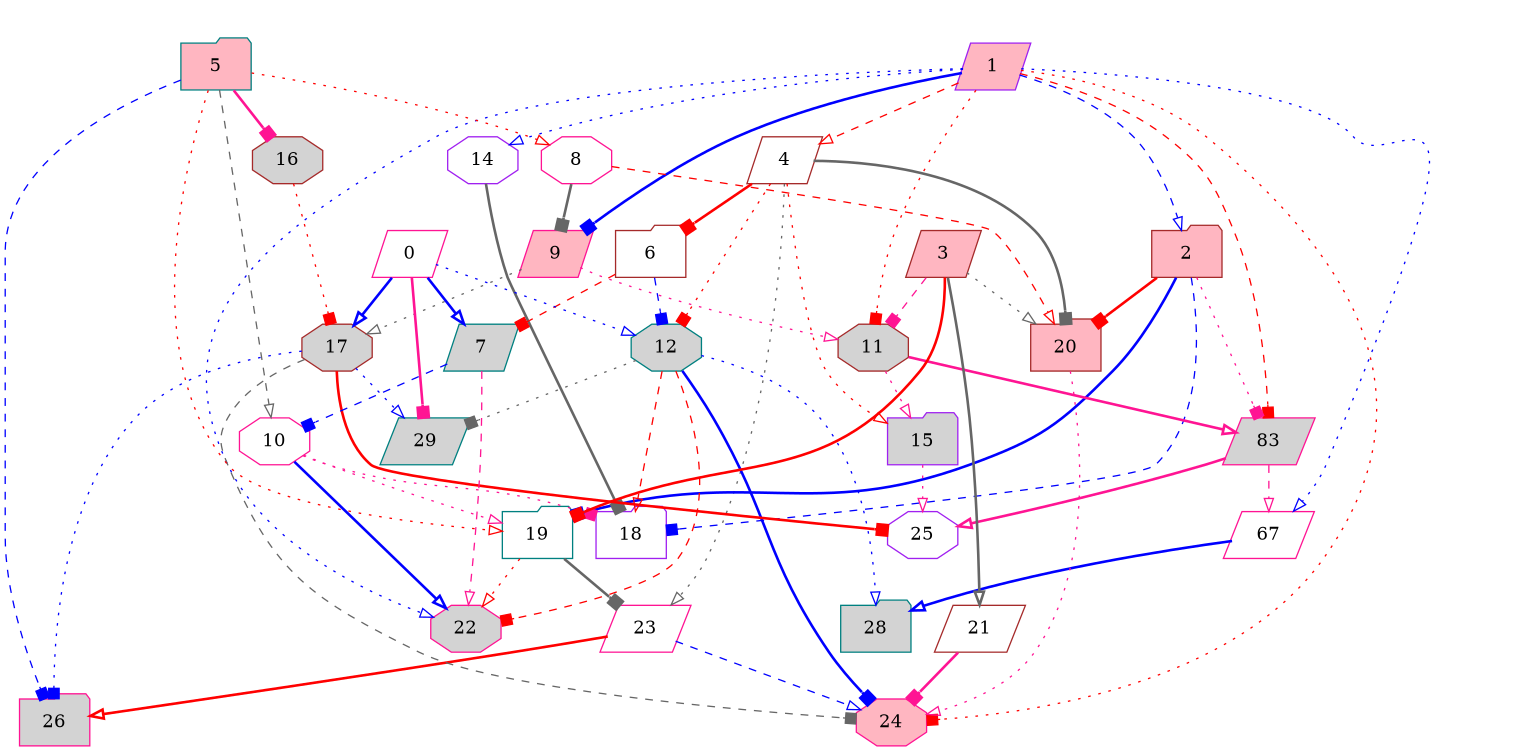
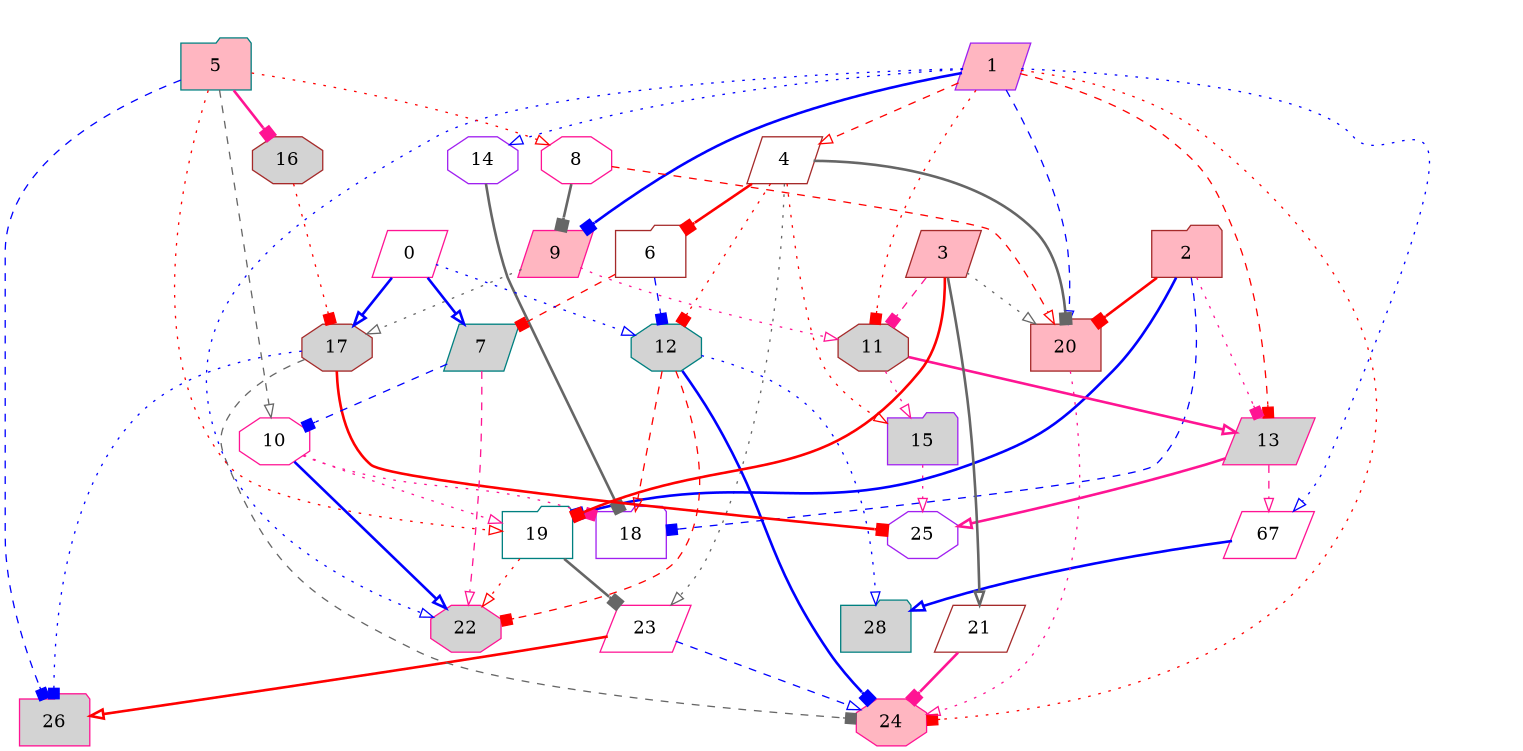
  digraph {
    "Duplicate states"=0
    GraphType=Random
    "Max states in OPEN"=0
    Modes="120000ms; topo-ordered tasks, ; Pruning: task equivalence, fixed order ready list, ; F-value: ; Optimisation: best schedule length (SL) optimisation on equal, "
    NumberOfTasks=30
    "Pruned using list schedule length"=4369061
    "States removed from OPEN"=0
    TargetSystem="Homogeneous-2"
    "Time to schedule (ms)"=8516
    "Total idle time"=5
    "Total schedule length"=98
    "Total sequential time"=190
    "Total states created"=18781035
    node ["Finish time"=17 Processor=0 "Start time"=0 Weight=6 color=deeppink fillcolor=white shape=parallelogram style=filled]
    edge [Weight=23 arrowhead=onormal color=blue style=dotted]
    1 ["Finish time"=10 Weight=10 color=purple fillcolor=lightpink]
    4 ["Finish time"=27 "Start time"=21 color=brown]
    9 ["Finish time"=53 Processor=1 "Start time"=45 Weight=8 fillcolor=lightpink]
    2 ["Finish time"=21 "Start time"=17 Weight=4 color=brown fillcolor=lightpink shape=folder]
    11 ["Finish time"=58 Processor=1 "Start time"=53 Weight=5 color=brown fillcolor=lightgrey shape=octagon]
-   13 ["Finish time"=67 Processor=1 "Start time"=62 Weight=5 fillcolor=lightgrey label=83]
+   13 ["Finish time"=67 Processor=1 "Start time"=62 Weight=5 fillcolor=lightgrey]
    n7 ["Finish time"=89 Processor=1 "Start time"=87 Weight=2 label=67]
    14 ["Finish time"=45 Processor=1 "Start time"=37 Weight=8 color=purple shape=octagon]
    24 ["Finish time"=91 "Start time"=82 Weight=9 fillcolor=lightpink shape=octagon]
    22 ["Finish time"=72 "Start time"=66 fillcolor=lightgrey shape=octagon]
    6 ["Finish time"=34 "Start time"=27 Weight=7 color=brown shape=folder]
    12 ["Finish time"=36 "Start time"=34 Weight=2 color=teal fillcolor=lightgrey shape=octagon]
    23 ["Finish time"=82 "Start time"=72 Weight=10]
    20 ["Finish time"=54 "Start time"=45 Weight=9 color=brown fillcolor=lightpink shape=folder]
    15 ["Finish time"=75 Processor=1 "Start time"=67 Weight=8 color=purple fillcolor=lightgrey shape=folder]
    17 ["Finish time"=62 Processor=1 "Start time"=58 Weight=4 color=brown fillcolor=lightgrey shape=octagon]
    18 ["Finish time"=81 Processor=1 "Start time"=75 color=purple shape=folder]
    19 ["Finish time"=66 "Start time"=57 Weight=9 color=teal shape=folder]
    25 ["Finish time"=94 "Start time"=91 Weight=3 color=purple shape=octagon]
    28 ["Finish time"=98 Processor=1 "Start time"=89 Weight=9 color=teal fillcolor=lightgrey shape=folder]
    7 ["Finish time"=44 "Start time"=36 Weight=8 color=teal fillcolor=lightgrey]
-   29 ["Finish time"=87 Processor=1 "Start time"=81 color=teal fillcolor=lightgrey]
    26 ["Finish time"=97 "Start time"=94 Weight=3 fillcolor=lightgrey shape=folder]
    5 [Processor=1 "Start time"=12 Weight=5 color=teal fillcolor=lightpink shape=folder]
    8 ["Finish time"=33 Processor=1 "Start time"=23 Weight=10 shape=octagon]
    16 ["Finish time"=23 Processor=1 "Start time"=17 color=brown fillcolor=lightgrey shape=octagon]
    10 ["Finish time"=57 "Start time"=54 Weight=3 shape=octagon]
    0 ["Start time"=10 Weight=7]
    3 ["Finish time"=8 Processor=1 Weight=8 color=brown fillcolor=lightpink]
    21 ["Finish time"=12 Processor=1 "Start time"=8 Weight=4 color=brown]
    1 -> 4 [Weight=27 color=red style=dashed]
    1 -> 9 [arrowhead=box style=bold]
-   1 -> 2 [Weight=46 style=dashed]
+   1 -> 20 [Weight=46 style=dashed]
    1 -> 11 [Weight=37 arrowhead=box color=red]
    1 -> 13 [Weight=46 arrowhead=box color=red style=dashed]
    1 -> n7
    1 -> 14 [Weight=27]
    1 -> 24 [Weight=27 arrowhead=box color=red]
    1 -> 22 [Weight=9]
    4 -> 6 [Weight=41 arrowhead=box color=red style=bold]
    4 -> 12 [arrowhead=box color=red]
    4 -> 23 [Weight=41 color=gray40]
    4 -> 20 [Weight=14 arrowhead=box color=gray40 style=bold]
    4 -> 15 [Weight=9 color=red]
    9 -> 11 [Weight=37 color=deeppink]
    9 -> 17 [Weight=37 color=gray40]
    2 -> 13 [Weight=14 arrowhead=box color=deeppink]
    2 -> 20 [Weight=37 arrowhead=box color=red style=bold]
    2 -> 18 [arrowhead=box style=dashed]
    2 -> 19 [Weight=32 arrowhead=box style=bold]
    11 -> 13 [color=deeppink style=bold]
    11 -> 15 [Weight=37 color=deeppink]
    13 -> n7 [Weight=14 color=deeppink style=dashed]
    13 -> 25 [color=deeppink style=bold]
    n7 -> 28 [Weight=41 style=bold]
    14 -> 18 [Weight=9 arrowhead=box color=gray40 style=bold]
    6 -> 12 [Weight=46 arrowhead=box style=dashed]
    6 -> 7 [Weight=32 arrowhead=box color=red style=dashed]
    12 -> 24 [Weight=14 arrowhead=box style=bold]
    12 -> 22 [arrowhead=box color=red style=dashed]
    12 -> 18 [Weight=32 color=red style=dashed]
    12 -> 28 [Weight=41]
-   12 -> 29 [Weight=41 arrowhead=box color=gray40]
    23 -> 24 [style=dashed]
    23 -> 26 [Weight=32 color=red style=bold]
    20 -> 24 [Weight=18 color=deeppink]
    15 -> 25 [Weight=14 color=deeppink]
    17 -> 24 [Weight=14 arrowhead=box color=gray40 style=dashed]
    17 -> 25 [Weight=18 arrowhead=box color=red style=bold]
-   17 -> 29 [Weight=37]
    17 -> 26 [Weight=32 arrowhead=box]
    19 -> 22 [Weight=41 color=red]
    19 -> 23 [Weight=27 arrowhead=box color=gray40 style=bold]
    7 -> 22 [Weight=46 color=deeppink style=dashed]
    7 -> 10 [Weight=9 arrowhead=box style=dashed]
    5 -> 19 [Weight=27 color=red]
    5 -> 26 [Weight=41 arrowhead=box style=dashed]
    5 -> 8 [Weight=27 color=red]
    5 -> 16 [Weight=41 arrowhead=box color=deeppink style=bold]
    5 -> 10 [Weight=27 color=gray40 style=dashed]
    8 -> 9 [Weight=46 arrowhead=box color=gray40 style=bold]
    8 -> 20 [Weight=9 color=red style=dashed]
    16 -> 17 [Weight=37 arrowhead=box color=red]
    10 -> 22 [style=bold]
    10 -> 18 [Weight=9 arrowhead=box color=deeppink]
    10 -> 19 [Weight=18 color=deeppink]
    0 -> 12 [Weight=46]
    0 -> 17 [Weight=41 style=bold]
    0 -> 7 [Weight=27 style=bold]
-   0 -> 29 [Weight=37 arrowhead=box color=deeppink style=bold]
    3 -> 11 [arrowhead=box color=deeppink style=dashed]
    3 -> 20 [Weight=37 color=gray40]
    3 -> 19 [arrowhead=box color=red style=bold]
    3 -> 21 [Weight=46 color=gray40 style=bold]
    21 -> 24 [Weight=27 arrowhead=box color=deeppink style=bold]
  }
